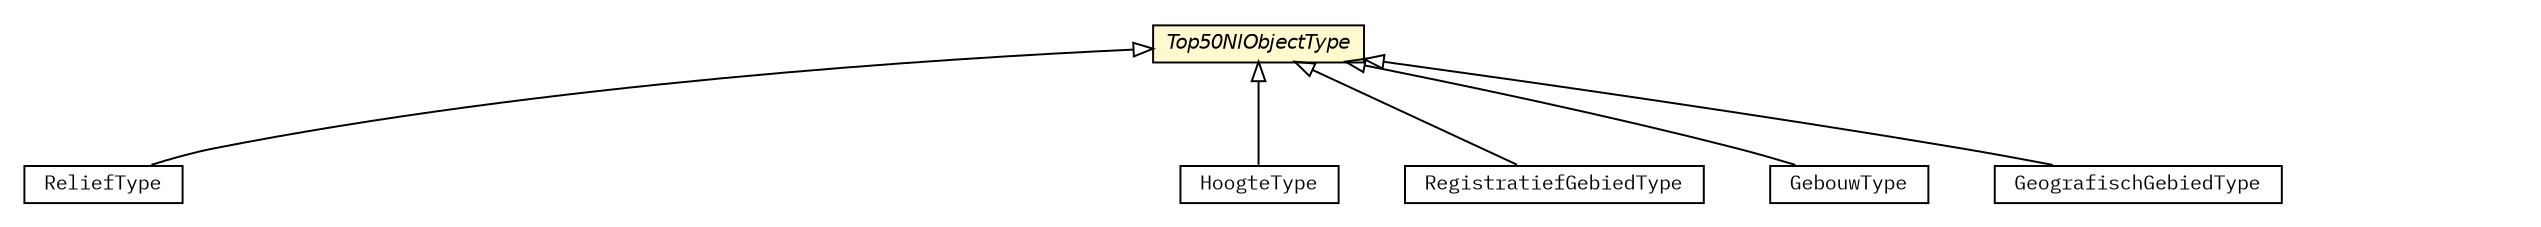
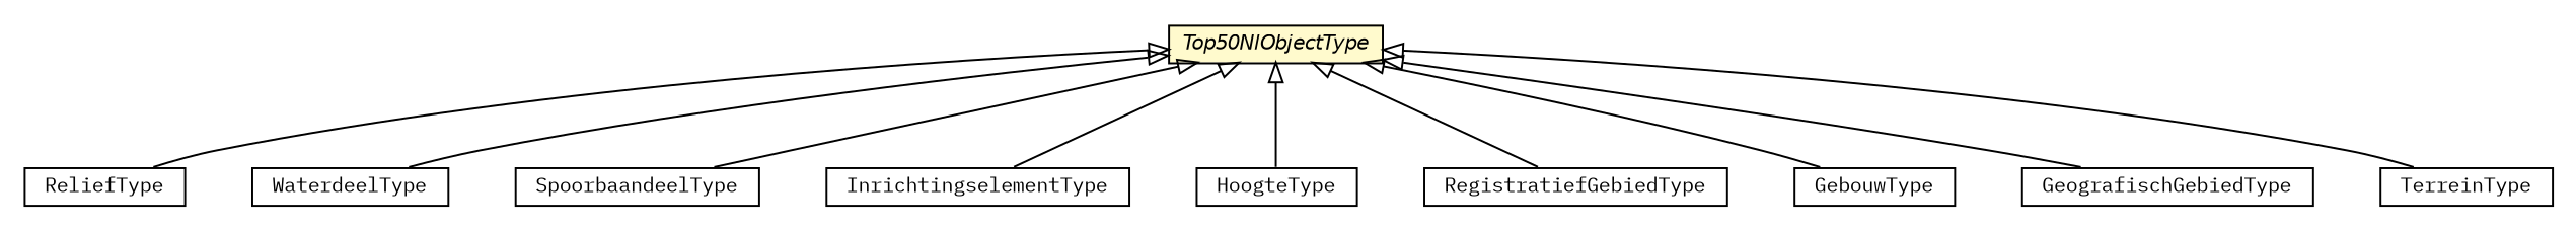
  digraph {
    fontname="IBM Plex Mono"
    nodesep=0.25
    ranksep=0.5
    node [fontcolor=black fontname="IBM Plex Mono" fontsize=10.0 shape=plaintext]
    edge [arrowtail=empty dir=back fontname="IBM Plex Mono" fontsize=10 headport=p labelfontname=Helvetica labelfontsize=10 tailport=p]
    n1 [label=<<table title="nl.b3p.topnl.top50nl.ReliefType" border="0" cellborder="1" cellspacing="0" cellpadding="2" port="p" href="./ReliefType.html"> 		<tr><td><table border="0" cellspacing="0" cellpadding="1"> <tr><td align="center" balign="center"> ReliefType </td></tr> 		</table></td></tr> 		</table>>]
+   n2 [label=<<table title="nl.b3p.topnl.top50nl.WaterdeelType" border="0" cellborder="1" cellspacing="0" cellpadding="2" port="p" href="./WaterdeelType.html"> 		<tr><td><table border="0" cellspacing="0" cellpadding="1"> <tr><td align="center" balign="center"> WaterdeelType </td></tr> 		</table></td></tr> 		</table>>]
+   n3 [label=<<table title="nl.b3p.topnl.top50nl.SpoorbaandeelType" border="0" cellborder="1" cellspacing="0" cellpadding="2" port="p" href="./SpoorbaandeelType.html"> 		<tr><td><table border="0" cellspacing="0" cellpadding="1"> <tr><td align="center" balign="center"> SpoorbaandeelType </td></tr> 		</table></td></tr> 		</table>>]
+   n4 [label=<<table title="nl.b3p.topnl.top50nl.InrichtingselementType" border="0" cellborder="1" cellspacing="0" cellpadding="2" port="p" href="./InrichtingselementType.html"> 		<tr><td><table border="0" cellspacing="0" cellpadding="1"> <tr><td align="center" balign="center"> InrichtingselementType </td></tr> 		</table></td></tr> 		</table>>]
    n5 [label=<<table title="nl.b3p.topnl.top50nl.Top50NlObjectType" border="0" cellborder="1" cellspacing="0" cellpadding="2" port="p" bgcolor="lemonChiffon" href="./Top50NlObjectType.html"> 		<tr><td><table border="0" cellspacing="0" cellpadding="1"> <tr><td align="center" balign="center"><font face="Helvetica-Oblique"> Top50NlObjectType </font></td></tr> 		</table></td></tr> 		</table>>]
    n6 [label=<<table title="nl.b3p.topnl.top50nl.HoogteType" border="0" cellborder="1" cellspacing="0" cellpadding="2" port="p" href="./HoogteType.html"> 		<tr><td><table border="0" cellspacing="0" cellpadding="1"> <tr><td align="center" balign="center"> HoogteType </td></tr> 		</table></td></tr> 		</table>>]
    n7 [label=<<table title="nl.b3p.topnl.top50nl.RegistratiefGebiedType" border="0" cellborder="1" cellspacing="0" cellpadding="2" port="p" href="./RegistratiefGebiedType.html"> 		<tr><td><table border="0" cellspacing="0" cellpadding="1"> <tr><td align="center" balign="center"> RegistratiefGebiedType </td></tr> 		</table></td></tr> 		</table>>]
    n8 [label=<<table title="nl.b3p.topnl.top50nl.GebouwType" border="0" cellborder="1" cellspacing="0" cellpadding="2" port="p" href="./GebouwType.html"> 		<tr><td><table border="0" cellspacing="0" cellpadding="1"> <tr><td align="center" balign="center"> GebouwType </td></tr> 		</table></td></tr> 		</table>>]
    n9 [label=<<table title="nl.b3p.topnl.top50nl.GeografischGebiedType" border="0" cellborder="1" cellspacing="0" cellpadding="2" port="p" href="./GeografischGebiedType.html"> 		<tr><td><table border="0" cellspacing="0" cellpadding="1"> <tr><td align="center" balign="center"> GeografischGebiedType </td></tr> 		</table></td></tr> 		</table>>]
+   n10 [label=<<table title="nl.b3p.topnl.top50nl.TerreinType" border="0" cellborder="1" cellspacing="0" cellpadding="2" port="p" href="./TerreinType.html"> 		<tr><td><table border="0" cellspacing="0" cellpadding="1"> <tr><td align="center" balign="center"> TerreinType </td></tr> 		</table></td></tr> 		</table>>]
    n5 -> n1
+   n5 -> n2
+   n5 -> n3
+   n5 -> n4
    n5 -> n6
    n5 -> n7
    n5 -> n8
    n5 -> n9
+   n5 -> n10
  }
